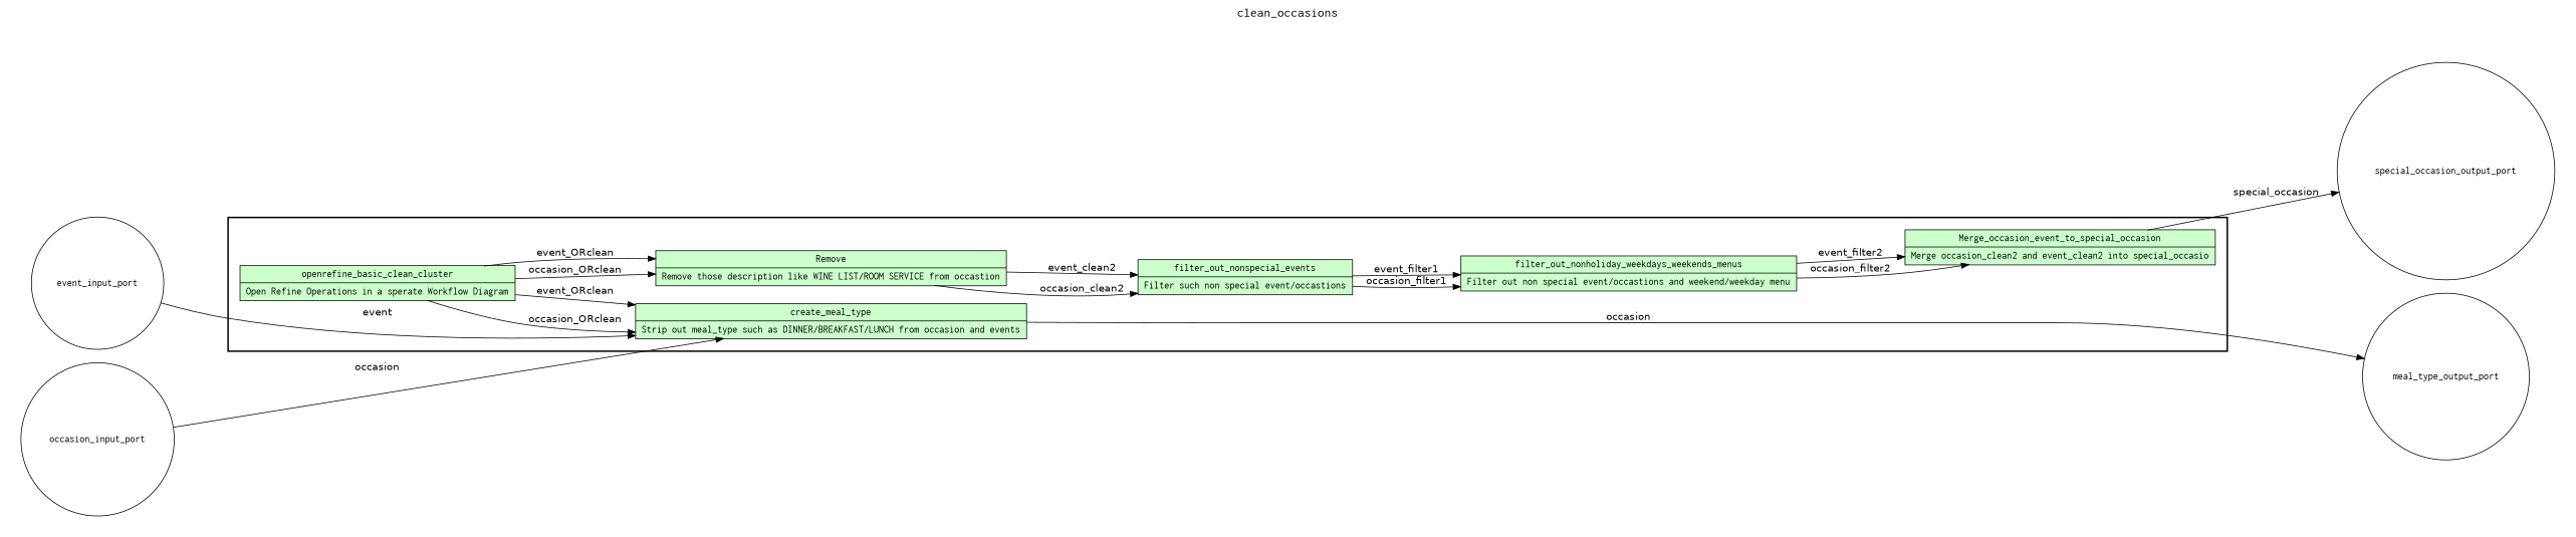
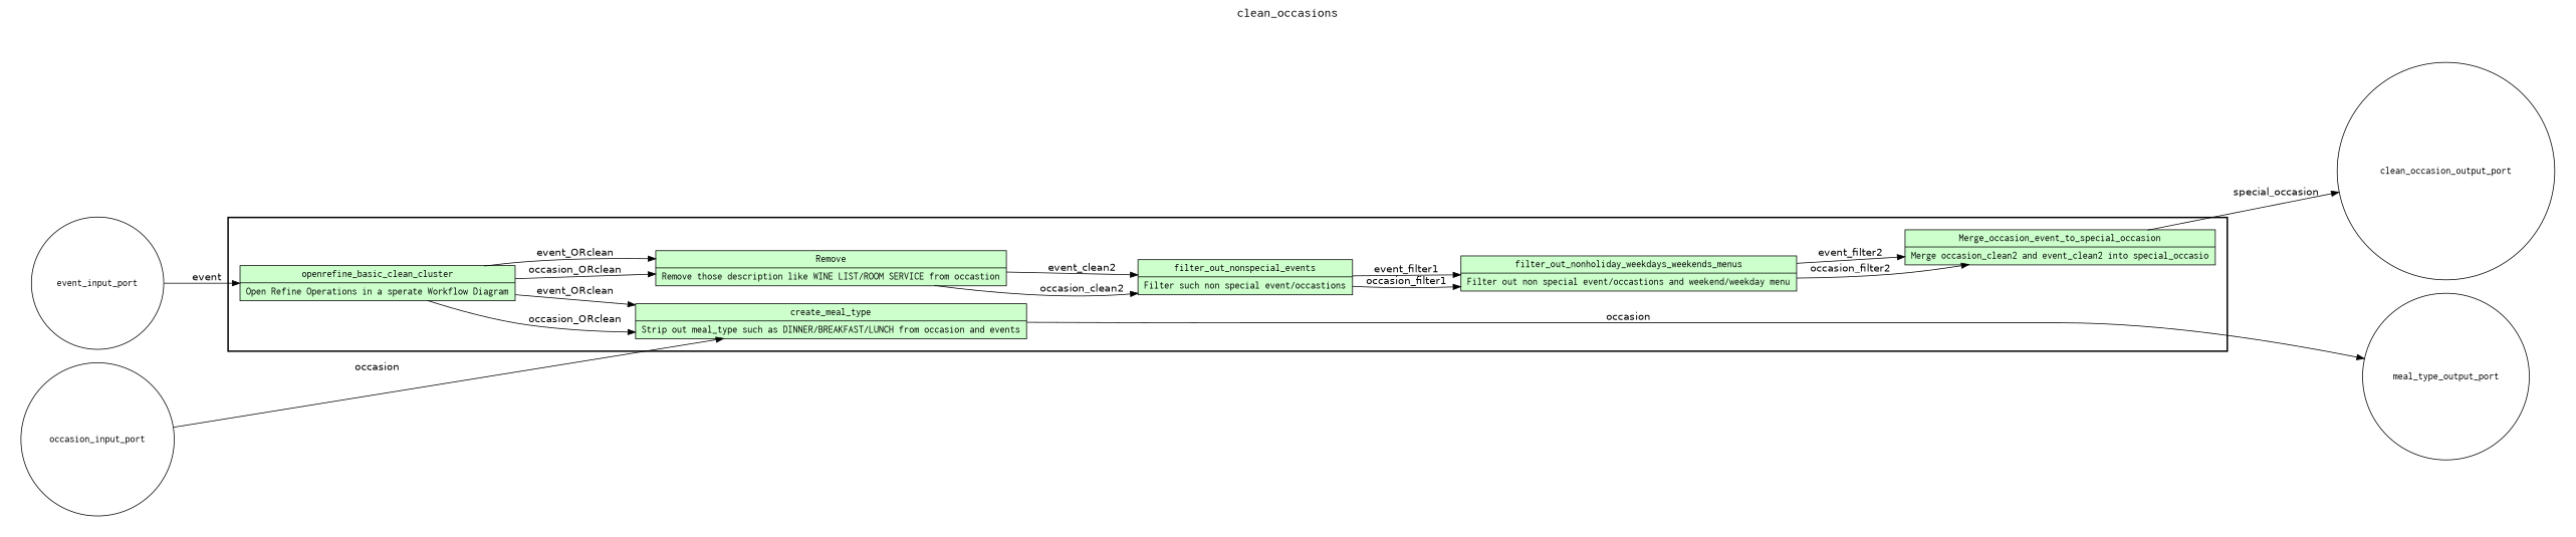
  digraph {
    fontname=Courier
    fontsize=18
    label=clean_occasions
    labelloc=t
    rankdir=LR
    node [fillcolor="#CCFFCC" fontname=Courier peripheries=1 rankdir=LR shape=record style=filled]
    edge [fontname=Helvetica]
    n1 [label="{{<f0> openrefine_basic_clean_cluster |<f1> Open Refine Operations in a sperate Workflow Diagram}}"]
    n2 [label="{{<f0> create_meal_type |<f1> Strip out meal_type such as DINNER/BREAKFAST/LUNCH from occasion and events}}"]
    n3 [label="{{<f0> Remove |<f1> Remove those description like WINE LIST/ROOM SERVICE from occastion}}"]
    n4 [label="{{<f0> filter_out_nonspecial_events |<f1> Filter such non special event/occastions}}"]
    n5 [label="{{<f0> filter_out_nonholiday_weekdays_weekends_menus |<f1> Filter out non special event/occastions and weekend/weekday menu}}"]
    n6 [label="{{<f0> Merge_occasion_event_to_special_occasion |<f1> Merge occasion_clean2 and event_clean2 into special_occasio}}"]
    occasion_input_port [fillcolor="#FFFFFF" shape=circle width=0.2 rankdir=""]
    event_input_port [fillcolor="#FFFFFF" shape=circle width=0.2 rankdir=""]
-   special_occasion_output_port [fillcolor="#FFFFFF" shape=circle width=0.2 rankdir=""]
+   special_occasion_output_port [fillcolor="#FFFFFF" shape=circle width=0.2 label=clean_occasion_output_port rankdir=""]
    meal_type_output_port [fillcolor="#FFFFFF" shape=circle width=0.2 rankdir=""]
    subgraph cluster_1 {
      color=black
      label=""
      penwidth=2
      subgraph cluster_2 {
        color=white
        label=""
        penwidth=2
        n1
        n2
        n3
        n4
        n5
        n6
      }
    }
    subgraph cluster_3 {
      color=white
      label=""
      subgraph cluster_4 {
        color=white
        label=""
        special_occasion_output_port
        meal_type_output_port
      }
    }
    subgraph cluster_5 {
      color=white
      label=""
      subgraph cluster_6 {
        color=white
        label=""
        occasion_input_port
        event_input_port
      }
    }
    n1 -> n2 [label=occasion_ORclean]
    n1 -> n2 [label=event_ORclean]
    n1 -> n3 [label=occasion_ORclean]
    n1 -> n3 [label=event_ORclean]
    n2 -> meal_type_output_port [label=occasion]
    n3 -> n4 [label=occasion_clean2]
    n3 -> n4 [label=event_clean2]
    n4 -> n5 [label=occasion_filter1]
    n4 -> n5 [label=event_filter1]
    n5 -> n6 [label=occasion_filter2]
    n5 -> n6 [label=event_filter2]
    n6 -> special_occasion_output_port [label=special_occasion]
    occasion_input_port -> n2 [label=occasion]
-   event_input_port -> n2 [label=event]
+   event_input_port -> n1 [label=event]
  }
